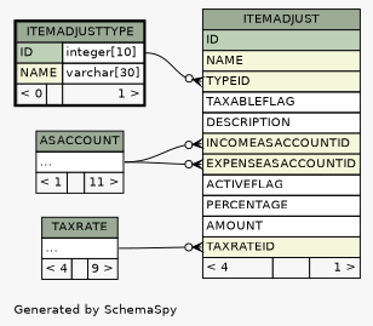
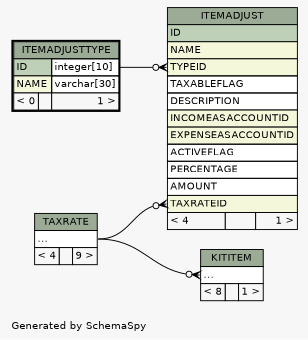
  digraph {
    bgcolor="#f7f7f7"
    fontname=Helvetica
    fontsize=11
    label="\nGenerated by SchemaSpy"
    labeljust=l
    nodesep=0.18
    rankdir=RL
    ranksep=0.46
    node [fontname=Helvetica fontsize=11 shape=plaintext]
    edge [arrowhead=none arrowsize=0.8 arrowtail=crowodot dir=back headport="elipses:e"]
    n1 [label=<     <TABLE BORDER="0" CELLBORDER="1" CELLSPACING="0" BGCOLOR="#ffffff">       <TR><TD COLSPAN="3" BGCOLOR="#9bab96" ALIGN="CENTER">ITEMADJUST</TD></TR>       <TR><TD PORT="ID" COLSPAN="3" BGCOLOR="#bed1b8" ALIGN="LEFT">ID</TD></TR>       <TR><TD PORT="NAME" COLSPAN="3" BGCOLOR="#f4f7da" ALIGN="LEFT">NAME</TD></TR>       <TR><TD PORT="TYPEID" COLSPAN="3" BGCOLOR="#f4f7da" ALIGN="LEFT">TYPEID</TD></TR>       <TR><TD PORT="TAXABLEFLAG" COLSPAN="3" ALIGN="LEFT">TAXABLEFLAG</TD></TR>       <TR><TD PORT="DESCRIPTION" COLSPAN="3" ALIGN="LEFT">DESCRIPTION</TD></TR>       <TR><TD PORT="INCOMEASACCOUNTID" COLSPAN="3" BGCOLOR="#f4f7da" ALIGN="LEFT">INCOMEASACCOUNTID</TD></TR>       <TR><TD PORT="EXPENSEASACCOUNTID" COLSPAN="3" BGCOLOR="#f4f7da" ALIGN="LEFT">EXPENSEASACCOUNTID</TD></TR>       <TR><TD PORT="ACTIVEFLAG" COLSPAN="3" ALIGN="LEFT">ACTIVEFLAG</TD></TR>       <TR><TD PORT="PERCENTAGE" COLSPAN="3" ALIGN="LEFT">PERCENTAGE</TD></TR>       <TR><TD PORT="AMOUNT" COLSPAN="3" ALIGN="LEFT">AMOUNT</TD></TR>       <TR><TD PORT="TAXRATEID" COLSPAN="3" BGCOLOR="#f4f7da" ALIGN="LEFT">TAXRATEID</TD></TR>       <TR><TD ALIGN="LEFT" BGCOLOR="#f7f7f7">&lt; 4</TD><TD ALIGN="RIGHT" BGCOLOR="#f7f7f7">  </TD><TD ALIGN="RIGHT" BGCOLOR="#f7f7f7">1 &gt;</TD></TR>     </TABLE>>]
-   n2 [label=<     <TABLE BORDER="0" CELLBORDER="1" CELLSPACING="0" BGCOLOR="#ffffff">       <TR><TD COLSPAN="3" BGCOLOR="#9bab96" ALIGN="CENTER">ASACCOUNT</TD></TR>       <TR><TD PORT="elipses" COLSPAN="3" ALIGN="LEFT">...</TD></TR>       <TR><TD ALIGN="LEFT" BGCOLOR="#f7f7f7">&lt; 1</TD><TD ALIGN="RIGHT" BGCOLOR="#f7f7f7">  </TD><TD ALIGN="RIGHT" BGCOLOR="#f7f7f7">11 &gt;</TD></TR>     </TABLE>>]
    n3 [label=<     <TABLE BORDER="0" CELLBORDER="1" CELLSPACING="0" BGCOLOR="#ffffff">       <TR><TD COLSPAN="3" BGCOLOR="#9bab96" ALIGN="CENTER">TAXRATE</TD></TR>       <TR><TD PORT="elipses" COLSPAN="3" ALIGN="LEFT">...</TD></TR>       <TR><TD ALIGN="LEFT" BGCOLOR="#f7f7f7">&lt; 4</TD><TD ALIGN="RIGHT" BGCOLOR="#f7f7f7">  </TD><TD ALIGN="RIGHT" BGCOLOR="#f7f7f7">9 &gt;</TD></TR>     </TABLE>>]
    n4 [label=<     <TABLE BORDER="2" CELLBORDER="1" CELLSPACING="0" BGCOLOR="#ffffff">       <TR><TD COLSPAN="3" BGCOLOR="#9bab96" ALIGN="CENTER">ITEMADJUSTTYPE</TD></TR>       <TR><TD PORT="ID" COLSPAN="2" BGCOLOR="#bed1b8" ALIGN="LEFT">ID</TD><TD PORT="ID.type" ALIGN="LEFT">integer[10]</TD></TR>       <TR><TD PORT="NAME" COLSPAN="2" BGCOLOR="#f4f7da" ALIGN="LEFT">NAME</TD><TD PORT="NAME.type" ALIGN="LEFT">varchar[30]</TD></TR>       <TR><TD ALIGN="LEFT" BGCOLOR="#f7f7f7">&lt; 0</TD><TD ALIGN="RIGHT" BGCOLOR="#f7f7f7">  </TD><TD ALIGN="RIGHT" BGCOLOR="#f7f7f7">1 &gt;</TD></TR>     </TABLE>>]
-   n1 -> n2 [tailport="EXPENSEASACCOUNTID:w"]
-   n1 -> n2 [tailport="INCOMEASACCOUNTID:w"]
+   n5 [label=<     <TABLE BORDER="0" CELLBORDER="1" CELLSPACING="0" BGCOLOR="#ffffff">       <TR><TD COLSPAN="3" BGCOLOR="#9bab96" ALIGN="CENTER">KITITEM</TD></TR>       <TR><TD PORT="elipses" COLSPAN="3" ALIGN="LEFT">...</TD></TR>       <TR><TD ALIGN="LEFT" BGCOLOR="#f7f7f7">&lt; 8</TD><TD ALIGN="RIGHT" BGCOLOR="#f7f7f7">  </TD><TD ALIGN="RIGHT" BGCOLOR="#f7f7f7">1 &gt;</TD></TR>     </TABLE>>]
    n1 -> n3 [tailport="TAXRATEID:w"]
    n1 -> n4 [headport="ID.type:e" tailport="TYPEID:w"]
+   n5 -> n3 [tailport="elipses:w"]
  }
